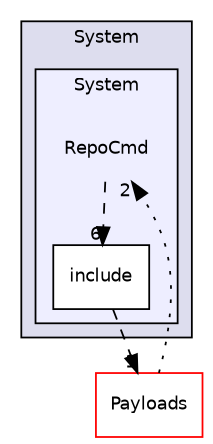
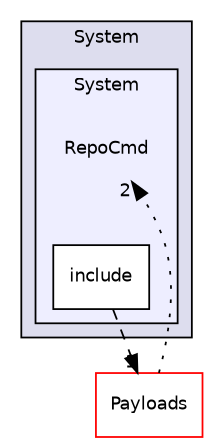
  digraph {
    compound=true
    node [fontname=Helvetica fontsize=10 shape=box]
    edge [labeldistance=1.5 labelfontname=Helvetica labelfontsize=10 style=dashed]
    n1 [label=RepoCmd shape=plaintext]
    n2 [color=black fillcolor=white label=include style=filled]
    n3 [color=red label=Payloads]
    subgraph cluster_1 {
      bgcolor="#ddddee"
      fontname=Helvetica
      fontsize=10
      label=System
      pencolor=black
      subgraph cluster_2 {
        bgcolor="#eeeeff"
        fontname=Helvetica
        fontsize=10
        label=System
        pencolor=black
        n1
        n2
      }
    }
-   n1 -> n2 [headlabel=6]
    n2 -> n3 [headlabel=1]
    n3 -> n1 [headlabel=2 style=dotted]
  }
